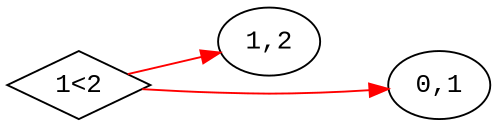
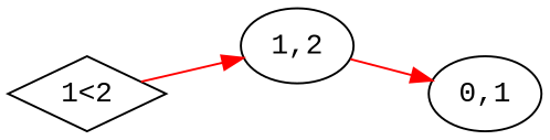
  digraph {
    fontname="Liberation Mono"
    rankdir=LR
    node [fontname="Liberation Mono"]
    edge [color=red fontname="Liberation Mono"]
    n1 [label="1<2" shape=diamond]
    n2 [label="1,2"]
    n3 [label="0,1"]
    n1 -> n2
-   n1 -> n3
+   n2 -> n3
  }
